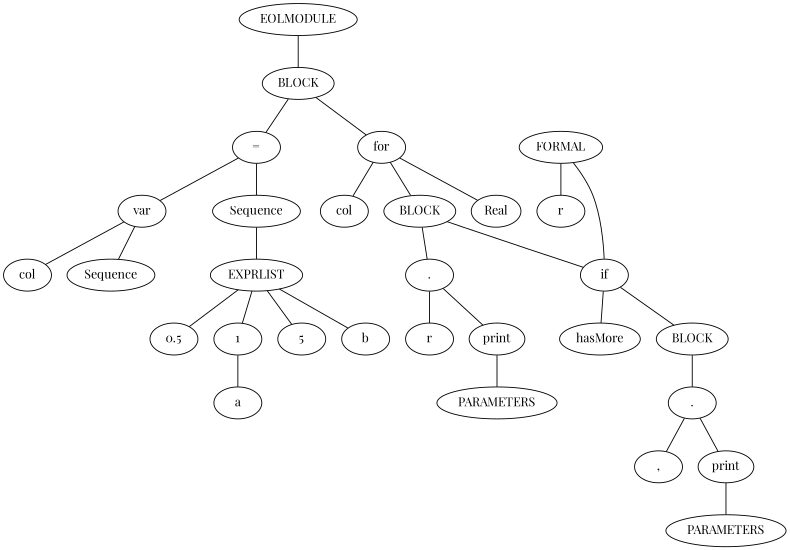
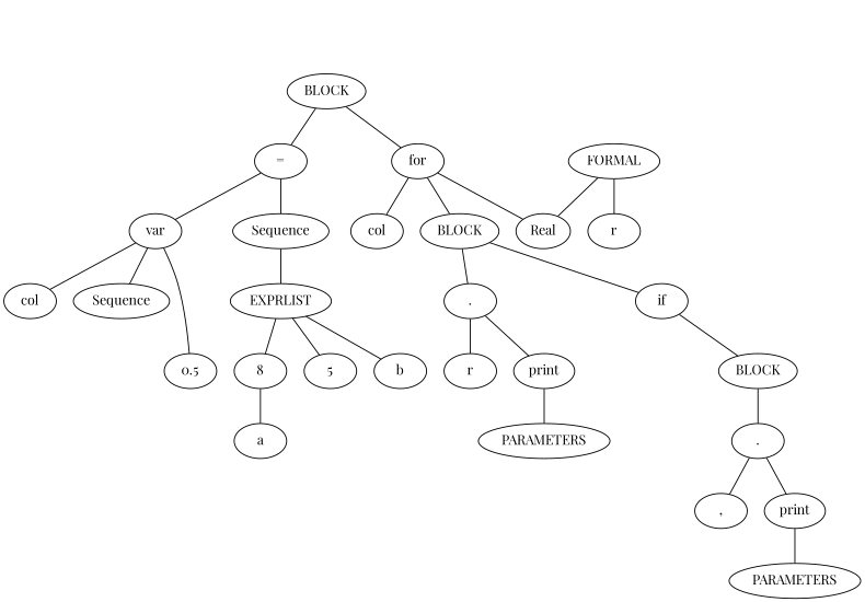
  graph {
    fontname="Playfair Display"
    node [color=black fillcolor=white fontcolor=black fontname="Playfair Display" style=filled]
    edge [fontname="Playfair Display"]
-   n1 [label=EOLMODULE]
    n2 [label=BLOCK]
    n3 [label="="]
    n4 [label=for]
    n5 [label=var]
    n6 [label=Sequence]
    n7 [label=col]
    n8 [label=BLOCK]
    n9 [label=Real]
    n10 [label=col]
    n11 [label=Sequence]
    n12 [label=EXPRLIST]
-   n13 [label=1]
+   n13 [label=8]
    n14 [label=5]
    n15 [label=0.5]
    n16 [label=b]
    n17 [label=a]
    n18 [label=FORMAL]
    n19 [label=r]
    n20 [label="."]
    n21 [label=if]
    n22 [label=r]
    n23 [label=print]
-   n24 [label=hasMore]
    n25 [label=BLOCK]
    n26 [label=PARAMETERS]
    n27 [label="."]
    n28 [label=","]
    n29 [label=print]
    n30 [label=PARAMETERS]
-   n1 -- n2
    n2 -- n3
    n2 -- n4
    n3 -- n5
    n3 -- n6
    n4 -- n7
    n4 -- n8
    n4 -- n9
    n5 -- n10
    n5 -- n11
    n6 -- n12
    n8 -- n20
    n8 -- n21
    n12 -- n13
    n12 -- n14
-   n12 -- n15
+   n5 -- n15
    n12 -- n16
    n13 -- n17
-   n18 -- n21
+   n18 -- n9
    n18 -- n19
    n20 -- n22
    n20 -- n23
-   n21 -- n24
    n21 -- n25
    n23 -- n26
    n25 -- n27
    n27 -- n28
    n27 -- n29
    n29 -- n30
  }
